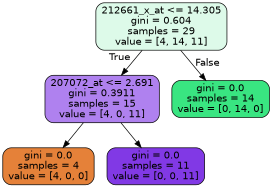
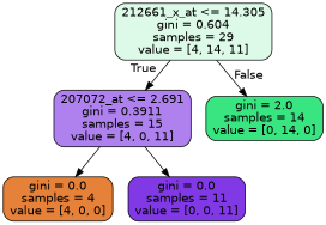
  digraph {
    node [color=black fontname=helvetica shape=box style="filled, rounded"]
    edge [fontname=helvetica]
    n1 [fillcolor="#39e5812b" label="212661_x_at <= 14.305\ngini = 0.604\nsamples = 29\nvalue = [4, 14, 11]"]
    n2 [fillcolor="#8139e5a2" label="207072_at <= 2.691\ngini = 0.3911\nsamples = 15\nvalue = [4, 0, 11]"]
-   n3 [fillcolor="#39e581ff" label="gini = 0.0\nsamples = 14\nvalue = [0, 14, 0]"]
+   n3 [fillcolor="#39e581ff" label="gini = 2.0\nsamples = 14\nvalue = [0, 14, 0]"]
    n4 [fillcolor="#e58139ff" label="gini = 0.0\nsamples = 4\nvalue = [4, 0, 0]"]
    n5 [fillcolor="#8139e5ff" label="gini = 0.0\nsamples = 11\nvalue = [0, 0, 11]"]
    n1 -> n2 [headlabel=True labelangle=45 labeldistance=2.5]
    n1 -> n3 [headlabel=False labelangle=-45 labeldistance=2.5]
    n2 -> n4
    n2 -> n5
  }
